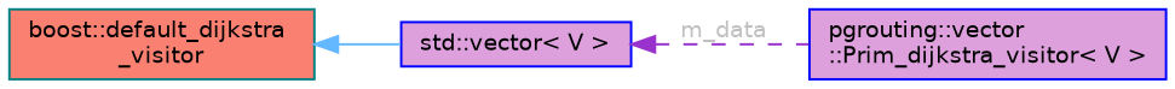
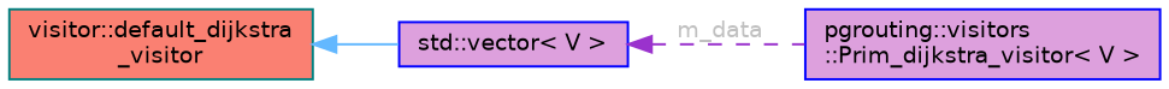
  digraph {
    rankdir=LR
    node [color=blue fillcolor=plum fontname=Helvetica fontsize=10 shape=box style=filled]
    edge [dir=back fontname=Helvetica fontsize=10 labelfontname=Helvetica labelfontsize=10]
-   n1 [fontcolor=black height=0.2 label="pgrouting::vector\l::Prim_dijkstra_visitor\< V \>" width=0.4]
-   n2 [color=teal fillcolor=salmon height=0.2 label="boost::default_dijkstra\l_visitor" width=0.4]
+   n1 [fontcolor=black height=0.2 label="pgrouting::visitors\l::Prim_dijkstra_visitor\< V \>" width=0.4]
+   n2 [color=teal fillcolor=salmon height=0.2 label="visitor::default_dijkstra\l_visitor" width=0.4]
    n3 [height=0.2 label="std::vector\< V \>" width=0.4]
    n2 -> n3 [color=steelblue1 style=solid]
    n3 -> n1 [color=darkorchid3 fontcolor=grey label=" m_data" style=dashed]
  }
